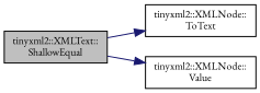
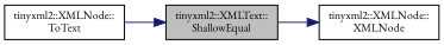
  digraph {
    fontname="EB Garamond"
    rankdir=LR
    node [color=black fillcolor=white fontname="EB Garamond" fontsize=10 shape=record style=filled]
    edge [color=midnightblue fontname="EB Garamond" fontsize=10 labelfontname=Helvetica labelfontsize=10 style=solid]
    n1 [fillcolor=grey75 fontcolor=black height=0.2 label="tinyxml2::XMLText::\lShallowEqual" width=0.4]
    n2 [height=0.2 label="tinyxml2::XMLNode::\lToText" width=0.4]
-   n3 [height=0.2 label="tinyxml2::XMLNode::\lValue" width=0.4]
-   n1 -> n2
+   n3 [height=0.2 label="tinyxml2::XMLNode::\lXMLNode" width=0.4]
+   n2 -> n1
    n1 -> n3
  }
